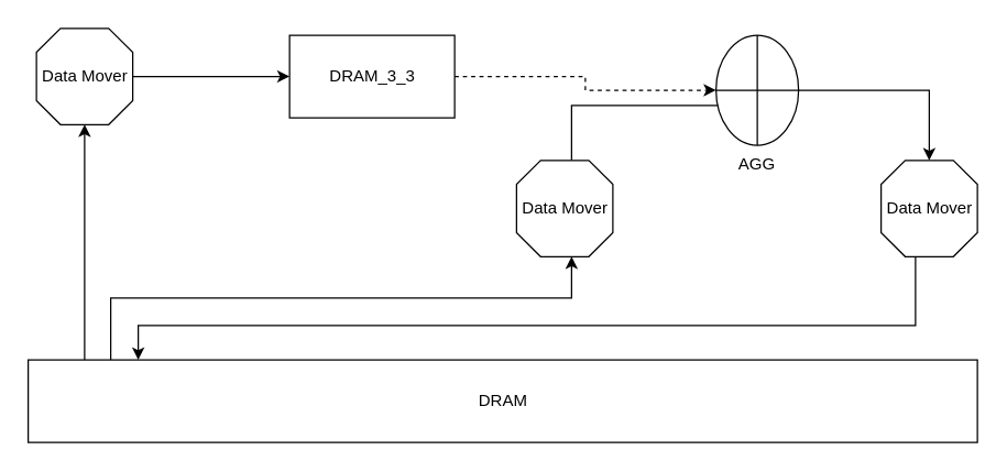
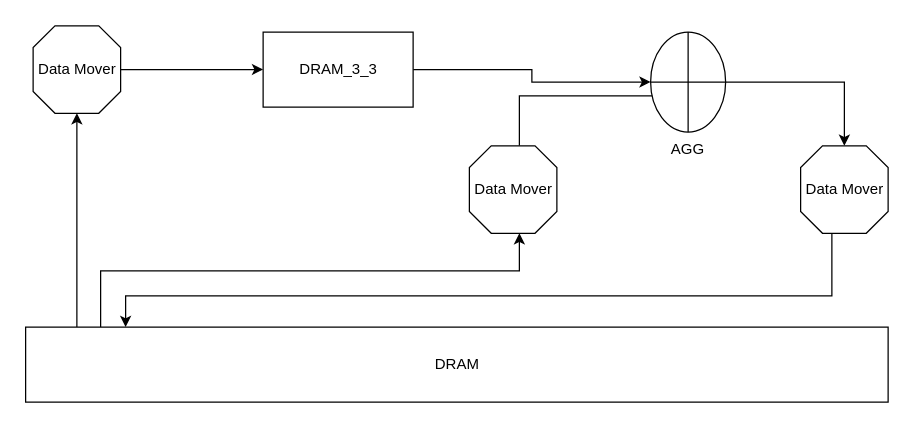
  <mxCell id="0" />
  <mxCell id="1" parent="0" />
  <mxCell id="2" style="edgeStyle=orthogonalEdgeStyle;rounded=0;orthogonalLoop=1;jettySize=auto;html=1;entryX=0;entryY=1;entryDx=0;entryDy=0;" edge="1" parent="1" source="3" target="12"><mxGeometry relative="1" as="geometry"><Array as="points"><mxPoint x="415" y="76" /></Array></mxGeometry></mxCell>
  <mxCell id="3" value="Data Mover" style="verticalLabelPosition=middle;verticalAlign=middle;html=1;shape=mxgraph.basic.polygon;polyCoords=[[0.25,0],[0.75,0],[1,0.25],[1,0.75],[0.75,1],[0.25,1],[0,0.75],[0,0.25]];polyline=0;labelPosition=center;align=center;" vertex="1" parent="1"><mxGeometry x="375" y="116" width="70" height="70" as="geometry" /></mxCell>
  <mxCell id="4" style="edgeStyle=orthogonalEdgeStyle;rounded=0;orthogonalLoop=1;jettySize=auto;html=1;" edge="1" parent="1" source="6" target="10"><mxGeometry relative="1" as="geometry"><Array as="points"><mxPoint x="61" y="256" /><mxPoint x="61" y="256" /></Array></mxGeometry></mxCell>
  <mxCell id="5" style="edgeStyle=orthogonalEdgeStyle;rounded=0;orthogonalLoop=1;jettySize=auto;html=1;" edge="1" parent="1" source="6" target="3"><mxGeometry relative="1" as="geometry"><Array as="points"><mxPoint x="80" y="216" /><mxPoint x="415" y="216" /></Array></mxGeometry></mxCell>
  <mxCell id="6" value="DRAM" style="verticalLabelPosition=middle;verticalAlign=middle;html=1;shape=mxgraph.basic.rect;fillColor2=none;strokeWidth=1;size=20;indent=5;labelPosition=center;align=center;" vertex="1" parent="1"><mxGeometry x="20" y="261" width="690" height="60" as="geometry" /></mxCell>
- <mxCell id="7" style="edgeStyle=orthogonalEdgeStyle;rounded=0;orthogonalLoop=1;jettySize=auto;html=1;entryX=0;entryY=0.5;entryDx=0;entryDy=0;dashed=1;" edge="1" parent="1" source="8" target="12"><mxGeometry relative="1" as="geometry" /></mxCell>
+ <mxCell id="7" style="edgeStyle=orthogonalEdgeStyle;rounded=0;orthogonalLoop=1;jettySize=auto;html=1;entryX=0;entryY=0.5;entryDx=0;entryDy=0;" edge="1" parent="1" source="8" target="12"><mxGeometry relative="1" as="geometry" /></mxCell>
  <mxCell id="8" value="DRAM_3_3" style="verticalLabelPosition=middle;verticalAlign=middle;html=1;shape=mxgraph.basic.rect;fillColor2=none;strokeWidth=1;size=20;indent=5;labelPosition=center;align=center;" vertex="1" parent="1"><mxGeometry x="210" y="25" width="120" height="60" as="geometry" /></mxCell>
  <mxCell id="9" style="edgeStyle=orthogonalEdgeStyle;rounded=0;orthogonalLoop=1;jettySize=auto;html=1;" edge="1" parent="1" source="10" target="8"><mxGeometry relative="1" as="geometry" /></mxCell>
  <mxCell id="10" value="Data Mover" style="verticalLabelPosition=middle;verticalAlign=middle;html=1;shape=mxgraph.basic.polygon;polyCoords=[[0.25,0],[0.75,0],[1,0.25],[1,0.75],[0.75,1],[0.25,1],[0,0.75],[0,0.25]];polyline=0;labelPosition=center;align=center;" vertex="1" parent="1"><mxGeometry x="26" y="20" width="70" height="70" as="geometry" /></mxCell>
  <mxCell id="11" style="edgeStyle=orthogonalEdgeStyle;rounded=0;orthogonalLoop=1;jettySize=auto;html=1;" edge="1" parent="1" source="12" target="14"><mxGeometry relative="1" as="geometry" /></mxCell>
  <mxCell id="12" value="AGG" style="shape=orEllipse;perimeter=ellipsePerimeter;whiteSpace=wrap;html=1;backgroundOutline=1;labelPosition=center;verticalLabelPosition=bottom;align=center;verticalAlign=top;" vertex="1" parent="1"><mxGeometry x="520" y="25" width="60" height="80" as="geometry" /></mxCell>
  <mxCell id="13" style="edgeStyle=orthogonalEdgeStyle;rounded=0;orthogonalLoop=1;jettySize=auto;html=1;" edge="1" parent="1" source="14" target="6"><mxGeometry relative="1" as="geometry"><Array as="points"><mxPoint x="665" y="236" /><mxPoint x="100" y="236" /></Array></mxGeometry></mxCell>
  <mxCell id="14" value="Data Mover" style="verticalLabelPosition=middle;verticalAlign=middle;html=1;shape=mxgraph.basic.polygon;polyCoords=[[0.25,0],[0.75,0],[1,0.25],[1,0.75],[0.75,1],[0.25,1],[0,0.75],[0,0.25]];polyline=0;labelPosition=center;align=center;" vertex="1" parent="1"><mxGeometry x="640" y="116" width="70" height="70" as="geometry" /></mxCell>
